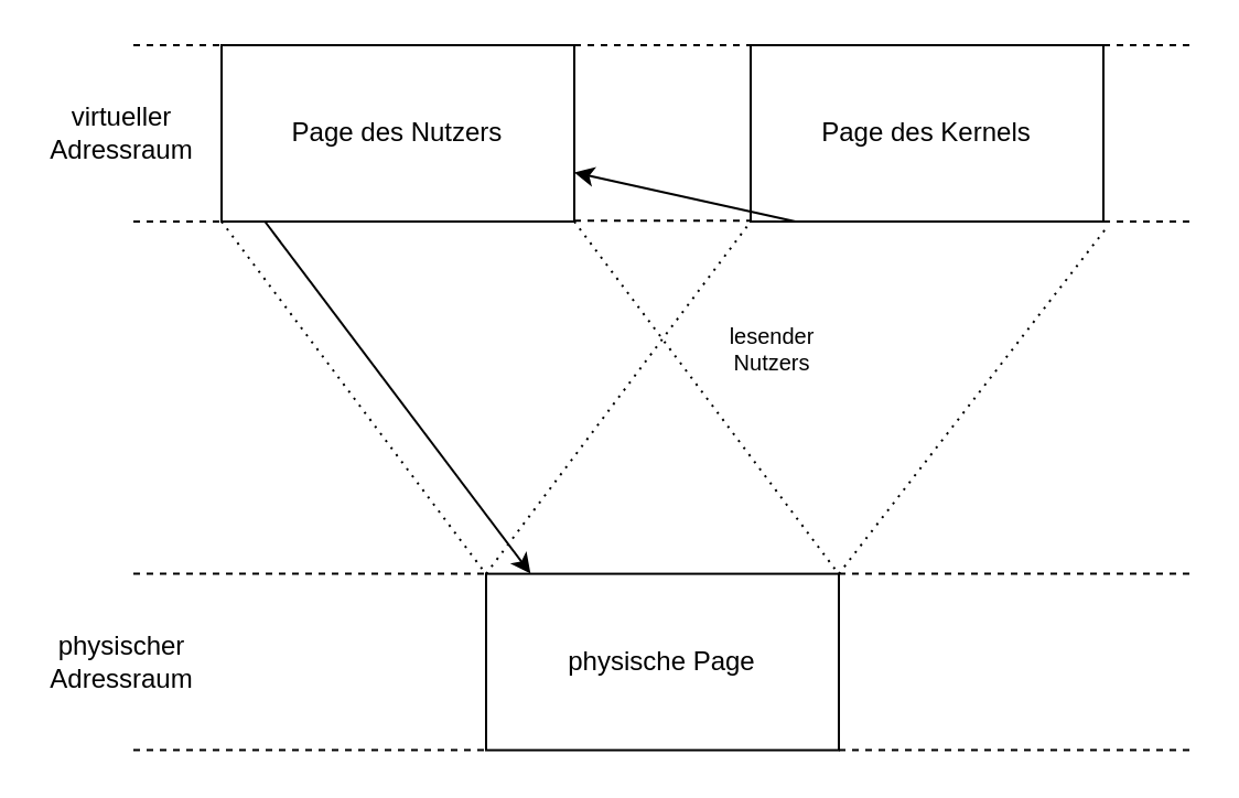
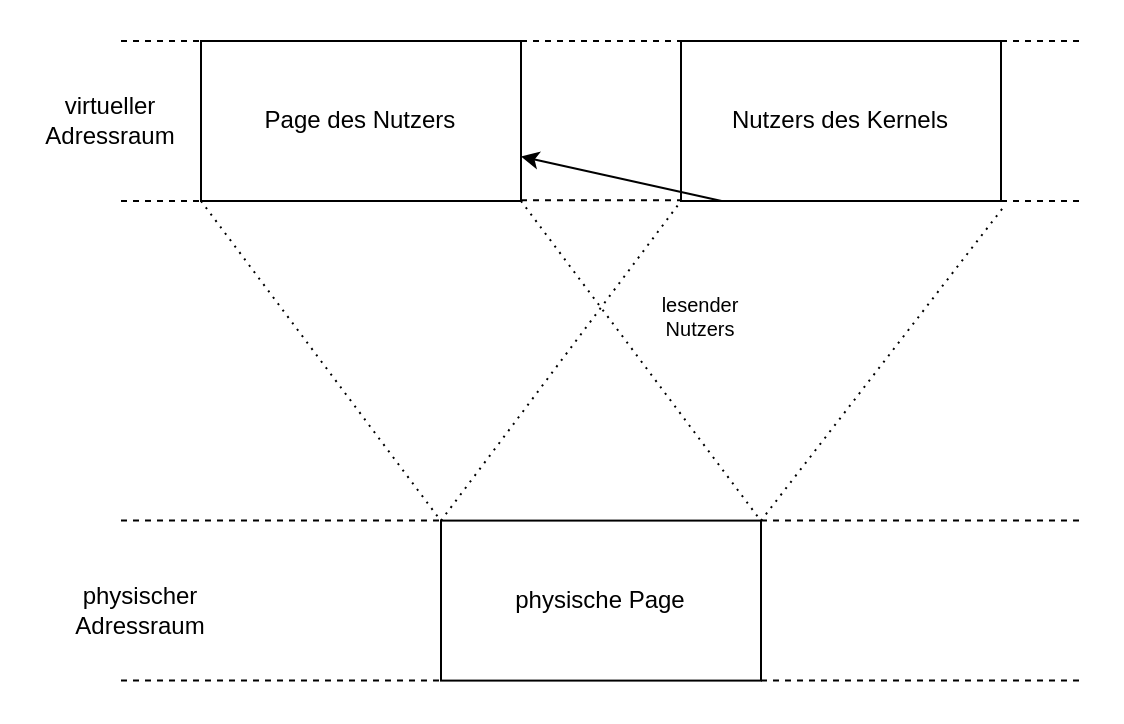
  <mxCell id="0" />
  <mxCell id="1" parent="0" />
  <mxCell id="2" value="Page des Nutzers" style="rounded=0;whiteSpace=wrap;html=1;" vertex="1" parent="1"><mxGeometry x="100" y="20" width="160" height="80" as="geometry" /></mxCell>
  <mxCell id="3" value="virtueller Adressraum" style="text;html=1;strokeColor=none;fillColor=none;align=center;verticalAlign=middle;whiteSpace=wrap;rounded=0;" vertex="1" parent="1"><mxGeometry x="20" y="45" width="70" height="30" as="geometry" /></mxCell>
- <mxCell id="4" value="physischer Adressraum" style="text;html=1;strokeColor=none;fillColor=none;align=center;verticalAlign=middle;whiteSpace=wrap;rounded=0;" vertex="1" parent="1"><mxGeometry x="20" y="284.8" width="70" height="30" as="geometry" /></mxCell>
+ <mxCell id="4" value="physischer Adressraum" style="text;html=1;strokeColor=none;fillColor=none;align=center;verticalAlign=middle;whiteSpace=wrap;rounded=0;" vertex="1" parent="1"><mxGeometry x="35" y="289.8" width="70" height="30" as="geometry" /></mxCell>
  <mxCell id="5" value="" style="endArrow=none;dashed=1;html=1;" edge="1" parent="1"><mxGeometry width="50" height="50" relative="1" as="geometry"><mxPoint x="60" y="20" as="sourcePoint" /><mxPoint x="100" y="20" as="targetPoint" /></mxGeometry></mxCell>
  <mxCell id="6" value="" style="endArrow=none;dashed=1;html=1;" edge="1" parent="1"><mxGeometry width="50" height="50" relative="1" as="geometry"><mxPoint x="60" y="100" as="sourcePoint" /><mxPoint x="100" y="100" as="targetPoint" /></mxGeometry></mxCell>
  <mxCell id="7" value="" style="endArrow=none;dashed=1;html=1;" edge="1" parent="1"><mxGeometry width="50" height="50" relative="1" as="geometry"><mxPoint x="500" y="20" as="sourcePoint" /><mxPoint x="540" y="20" as="targetPoint" /></mxGeometry></mxCell>
  <mxCell id="8" value="" style="endArrow=none;dashed=1;html=1;" edge="1" parent="1"><mxGeometry width="50" height="50" relative="1" as="geometry"><mxPoint x="500" y="100" as="sourcePoint" /><mxPoint x="540" y="100" as="targetPoint" /></mxGeometry></mxCell>
  <mxCell id="9" value="physische Page" style="rounded=0;whiteSpace=wrap;html=1;" vertex="1" parent="1"><mxGeometry x="220" y="259.8" width="160" height="80" as="geometry" /></mxCell>
  <mxCell id="10" value="" style="endArrow=none;dashed=1;html=1;entryX=0;entryY=0;entryDx=0;entryDy=0;" edge="1" parent="1" target="9"><mxGeometry width="50" height="50" relative="1" as="geometry"><mxPoint x="60" y="259.8" as="sourcePoint" /><mxPoint x="100" y="259.8" as="targetPoint" /></mxGeometry></mxCell>
  <mxCell id="11" value="" style="endArrow=none;dashed=1;html=1;entryX=0;entryY=1;entryDx=0;entryDy=0;" edge="1" parent="1" target="9"><mxGeometry width="50" height="50" relative="1" as="geometry"><mxPoint x="60" y="339.8" as="sourcePoint" /><mxPoint x="100" y="339.8" as="targetPoint" /></mxGeometry></mxCell>
  <mxCell id="12" value="" style="endArrow=none;dashed=1;html=1;exitX=1;exitY=0;exitDx=0;exitDy=0;" edge="1" parent="1" source="9"><mxGeometry width="50" height="50" relative="1" as="geometry"><mxPoint x="500" y="259.8" as="sourcePoint" /><mxPoint x="540" y="259.8" as="targetPoint" /></mxGeometry></mxCell>
  <mxCell id="13" value="" style="endArrow=none;dashed=1;html=1;exitX=1;exitY=1;exitDx=0;exitDy=0;" edge="1" parent="1" source="9"><mxGeometry width="50" height="50" relative="1" as="geometry"><mxPoint x="500" y="339.8" as="sourcePoint" /><mxPoint x="540" y="339.8" as="targetPoint" /></mxGeometry></mxCell>
- <mxCell id="14" value="Page des Kernels" style="rounded=0;whiteSpace=wrap;html=1;" vertex="1" parent="1"><mxGeometry x="340" y="20" width="160" height="80" as="geometry" /></mxCell>
+ <mxCell id="14" value="Nutzers des Kernels" style="rounded=0;whiteSpace=wrap;html=1;" vertex="1" parent="1"><mxGeometry x="340" y="20" width="160" height="80" as="geometry" /></mxCell>
  <mxCell id="15" value="" style="endArrow=none;dashed=1;html=1;entryX=0;entryY=0;entryDx=0;entryDy=0;" edge="1" parent="1" target="14"><mxGeometry width="50" height="50" relative="1" as="geometry"><mxPoint x="260" y="20" as="sourcePoint" /><mxPoint x="300" y="20" as="targetPoint" /></mxGeometry></mxCell>
  <mxCell id="16" value="" style="endArrow=none;dashed=1;html=1;entryX=0;entryY=0;entryDx=0;entryDy=0;" edge="1" parent="1"><mxGeometry width="50" height="50" relative="1" as="geometry"><mxPoint x="260" y="99.6" as="sourcePoint" /><mxPoint x="340" y="99.6" as="targetPoint" /></mxGeometry></mxCell>
  <mxCell id="17" value="" style="endArrow=none;dashed=1;html=1;dashPattern=1 3;strokeWidth=1;" edge="1" parent="1"><mxGeometry width="50" height="50" relative="1" as="geometry"><mxPoint x="100" y="100" as="sourcePoint" /><mxPoint x="220" y="260" as="targetPoint" /></mxGeometry></mxCell>
  <mxCell id="18" value="" style="endArrow=none;dashed=1;html=1;dashPattern=1 3;strokeWidth=1;" edge="1" parent="1"><mxGeometry width="50" height="50" relative="1" as="geometry"><mxPoint x="260" y="100" as="sourcePoint" /><mxPoint x="380" y="260" as="targetPoint" /></mxGeometry></mxCell>
  <mxCell id="19" value="" style="endArrow=none;dashed=1;html=1;dashPattern=1 3;strokeWidth=1;exitX=0;exitY=0;exitDx=0;exitDy=0;" edge="1" parent="1" source="9"><mxGeometry width="50" height="50" relative="1" as="geometry"><mxPoint x="290" y="150" as="sourcePoint" /><mxPoint x="340" y="100" as="targetPoint" /></mxGeometry></mxCell>
  <mxCell id="20" value="" style="endArrow=none;dashed=1;html=1;dashPattern=1 3;strokeWidth=1;entryX=1.009;entryY=1.035;entryDx=0;entryDy=0;entryPerimeter=0;" edge="1" parent="1" target="14"><mxGeometry width="50" height="50" relative="1" as="geometry"><mxPoint x="380" y="259.8" as="sourcePoint" /><mxPoint x="430" y="209.8" as="targetPoint" /></mxGeometry></mxCell>
- <mxCell id="21" value="" style="endArrow=classic;html=1;strokeWidth=1;exitX=0.123;exitY=1;exitDx=0;exitDy=0;exitPerimeter=0;endFill=1;entryX=0.126;entryY=-0.001;entryDx=0;entryDy=0;entryPerimeter=0;" edge="1" parent="1" source="2" target="9"><mxGeometry width="50" height="50" relative="1" as="geometry"><mxPoint x="120" y="110" as="sourcePoint" /><mxPoint x="240" y="258" as="targetPoint" /></mxGeometry></mxCell>
  <mxCell id="22" value="" style="endArrow=classic;html=1;strokeWidth=1;exitX=0.127;exitY=1;exitDx=0;exitDy=0;exitPerimeter=0;endFill=1;" edge="1" parent="1" source="14" target="2"><mxGeometry width="50" height="50" relative="1" as="geometry"><mxPoint x="270" y="190" as="sourcePoint" /><mxPoint x="240" y="258" as="targetPoint" /></mxGeometry></mxCell>
  <mxCell id="23" value="lesender Nutzers" style="text;html=1;strokeColor=none;fillColor=none;align=center;verticalAlign=middle;whiteSpace=wrap;rounded=0;fontSize=10;" vertex="1" parent="1"><mxGeometry x="330" y="145" width="40" height="25" as="geometry" /></mxCell>
